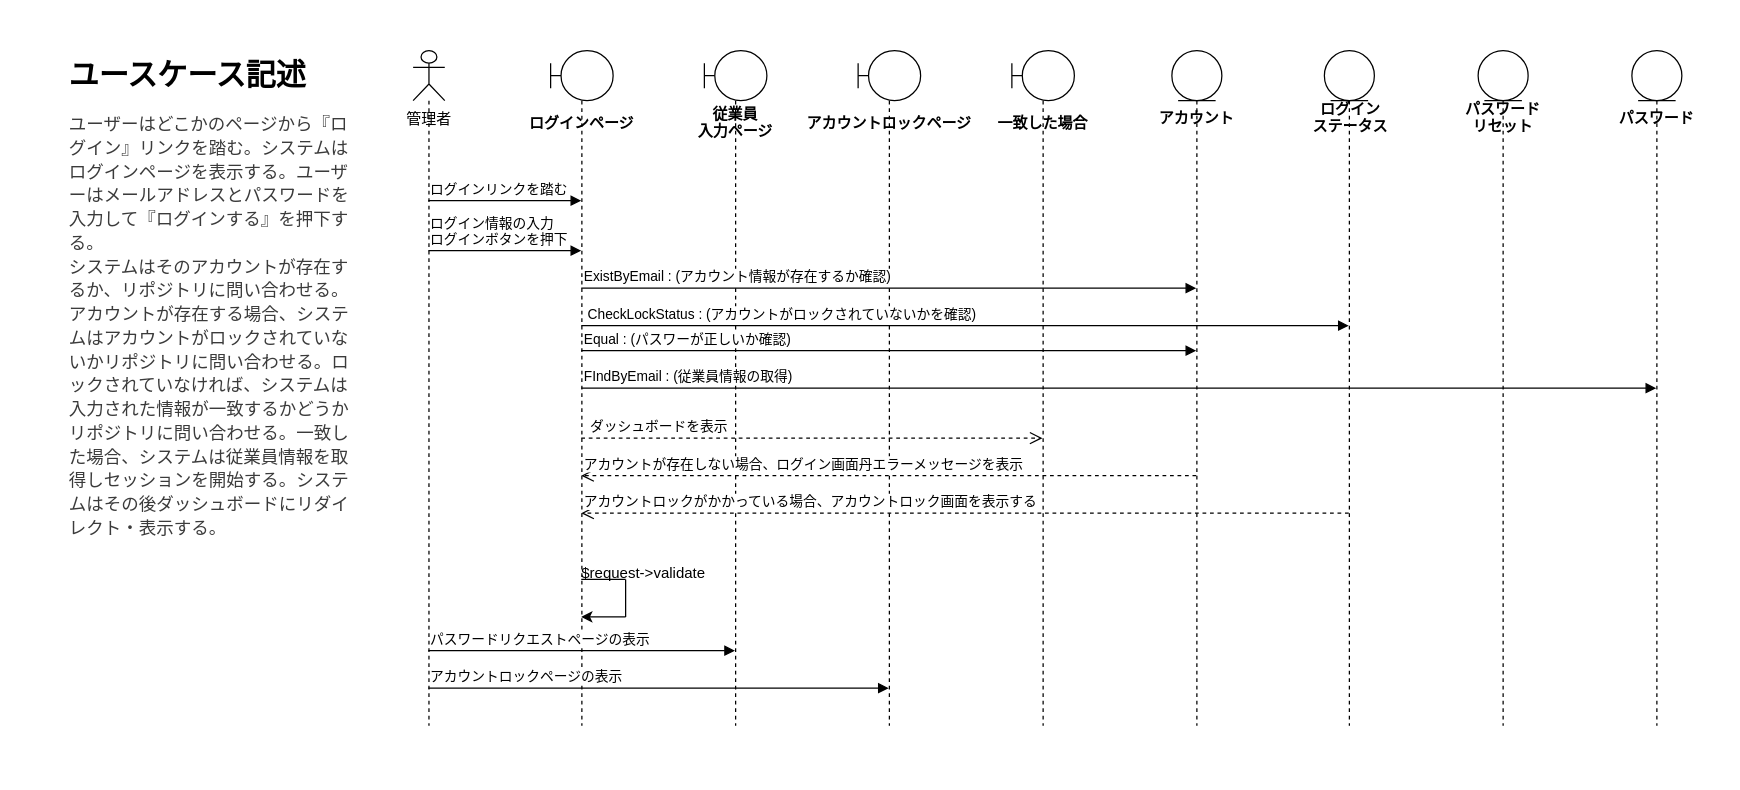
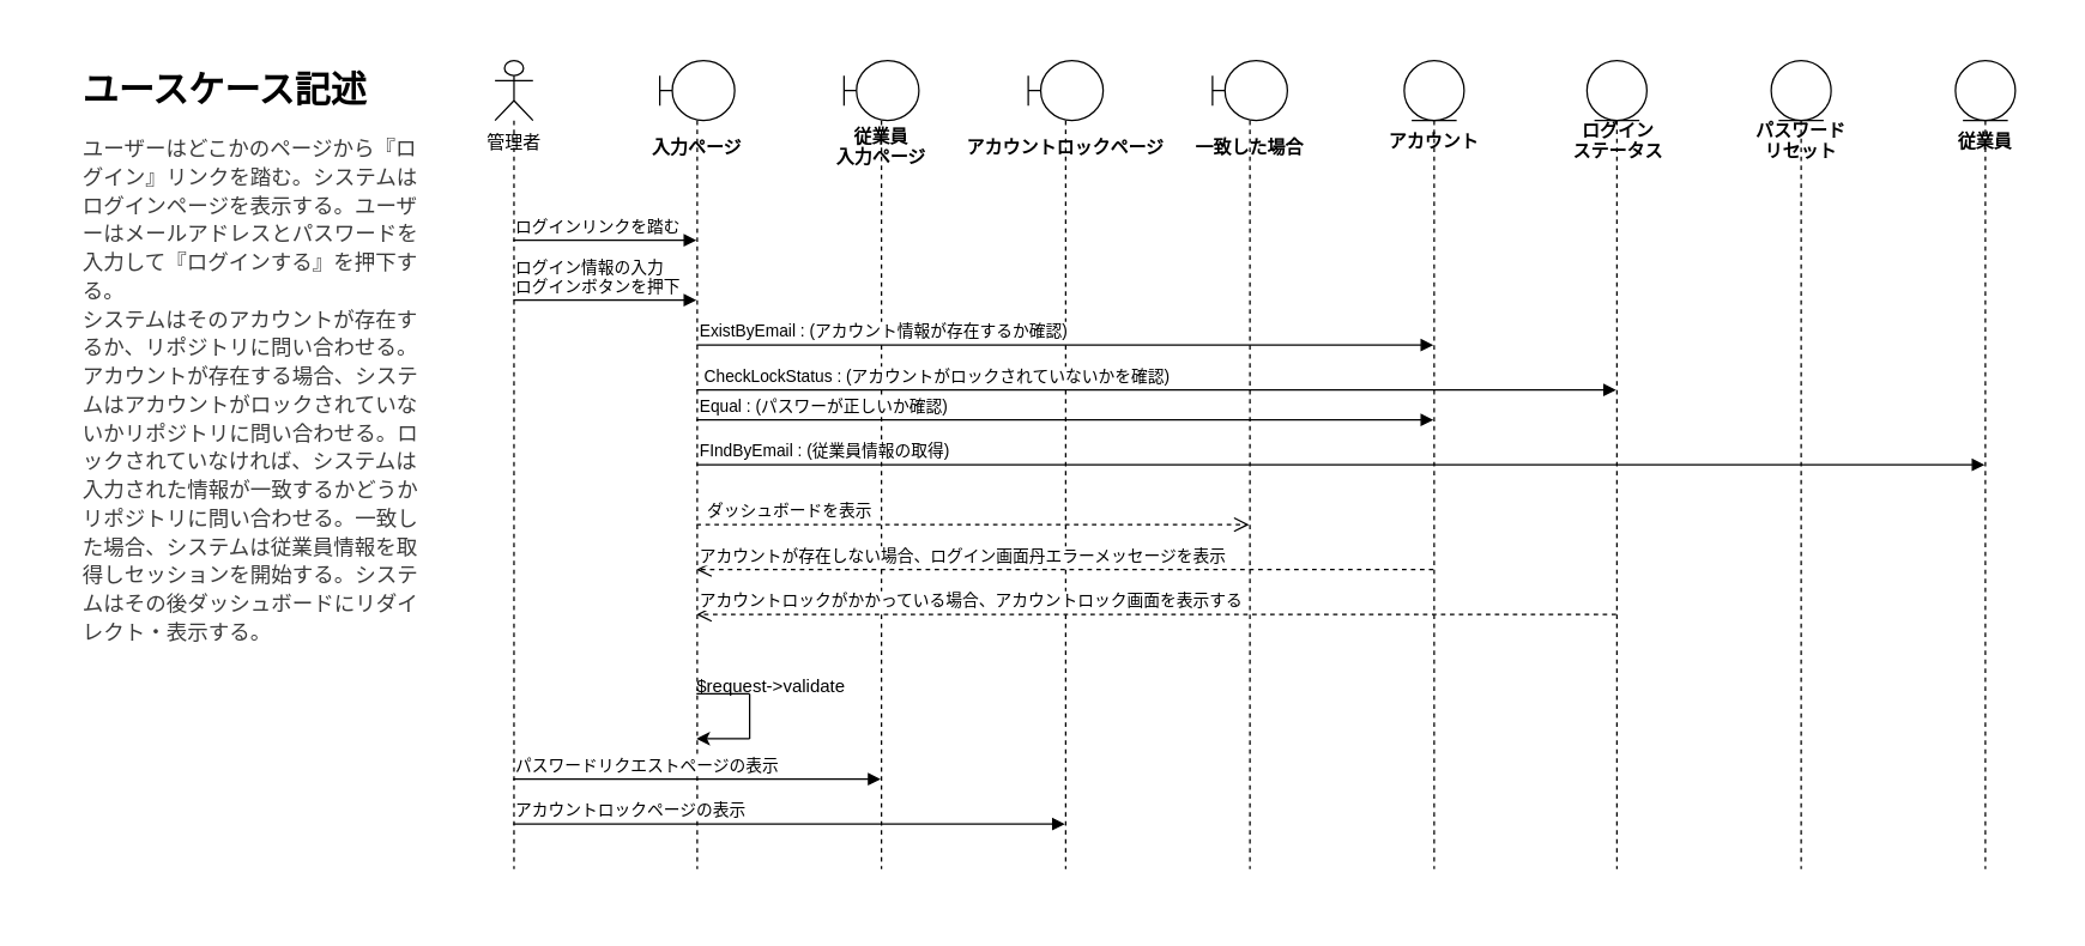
  <mxCell id="0" />
  <mxCell id="1" parent="0" />
  <mxCell id="2" value="" style="rounded=0;whiteSpace=wrap;html=1;strokeColor=none;" vertex="1" parent="1"><mxGeometry x="20" y="20" width="1350" height="590" as="geometry" /></mxCell>
  <mxCell id="3" value="&lt;h1&gt;ユースケース記述&lt;/h1&gt;&lt;div style=&quot;color: rgb(59, 59, 59); background-color: rgb(255, 255, 255); font-family: Consolas, &amp;quot;Courier New&amp;quot;, monospace; font-size: 14px; line-height: 19px;&quot;&gt;&lt;div&gt;ユーザーはどこかのページから『ログイン』リンクを踏む。システムはログインページを表示する。ユーザーはメールアドレスとパスワードを入力して『ログインする』を押下する。&lt;/div&gt;&lt;div&gt;システムはそのアカウントが存在するか、リポジトリに問い合わせる。アカウントが存在する場合、システムはアカウントがロックされていないかリポジトリに問い合わせる。ロックされていなければ、システムは入力された情報が一致するかどうかリポジトリに問い合わせる。一致した場合、システムは従業員情報を取得しセッションを開始する。システムはその後ダッシュボードにリダイレクト・表示する。&lt;/div&gt;&lt;/div&gt;" style="text;html=1;strokeColor=none;fillColor=none;spacing=5;spacingTop=-20;whiteSpace=wrap;overflow=hidden;rounded=0;" vertex="1" parent="1"><mxGeometry x="50" y="40" width="240" height="400" as="geometry" /></mxCell>
  <mxCell id="4" value="" style="shape=umlLifeline;participant=umlEntity;perimeter=lifelinePerimeter;whiteSpace=wrap;html=1;container=1;collapsible=0;recursiveResize=0;verticalAlign=top;spacingTop=36;outlineConnect=0;horizontal=1;" vertex="1" parent="1"><mxGeometry x="937" y="40" width="40" height="540" as="geometry" /></mxCell>
  <mxCell id="5" value="アカウント" style="text;align=center;fontStyle=1;verticalAlign=middle;spacingLeft=3;spacingRight=3;strokeColor=none;rotatable=0;points=[[0,0.5],[1,0.5]];portConstraint=eastwest;" vertex="1" parent="1"><mxGeometry x="917" y="80" width="80" height="26" as="geometry" /></mxCell>
  <mxCell id="6" value="" style="shape=umlLifeline;participant=umlEntity;perimeter=lifelinePerimeter;whiteSpace=wrap;html=1;container=1;collapsible=0;recursiveResize=0;verticalAlign=top;spacingTop=36;outlineConnect=0;horizontal=1;" vertex="1" parent="1"><mxGeometry x="1059" y="40" width="40" height="540" as="geometry" /></mxCell>
  <mxCell id="7" value="ログイン&#10;ステータス" style="text;align=center;fontStyle=1;verticalAlign=middle;spacingLeft=3;spacingRight=3;strokeColor=none;rotatable=0;points=[[0,0.5],[1,0.5]];portConstraint=eastwest;" vertex="1" parent="1"><mxGeometry x="1040" y="80" width="80" height="26" as="geometry" /></mxCell>
  <mxCell id="8" value="" style="shape=umlLifeline;participant=umlEntity;perimeter=lifelinePerimeter;whiteSpace=wrap;html=1;container=1;collapsible=0;recursiveResize=0;verticalAlign=top;spacingTop=36;outlineConnect=0;horizontal=1;" vertex="1" parent="1"><mxGeometry x="1182" y="40" width="40" height="540" as="geometry" /></mxCell>
  <mxCell id="9" value="パスワード&#10;リセット" style="text;align=center;fontStyle=1;verticalAlign=middle;spacingLeft=3;spacingRight=3;strokeColor=none;rotatable=0;points=[[0,0.5],[1,0.5]];portConstraint=eastwest;" vertex="1" parent="1"><mxGeometry x="1162" y="80" width="80" height="26" as="geometry" /></mxCell>
  <mxCell id="10" value="" style="shape=umlLifeline;participant=umlEntity;perimeter=lifelinePerimeter;whiteSpace=wrap;html=1;container=1;collapsible=0;recursiveResize=0;verticalAlign=top;spacingTop=36;outlineConnect=0;horizontal=1;" vertex="1" parent="1"><mxGeometry x="1305" y="40" width="40" height="540" as="geometry" /></mxCell>
- <mxCell id="11" value="パスワード" style="text;align=center;fontStyle=1;verticalAlign=middle;spacingLeft=3;spacingRight=3;strokeColor=none;rotatable=0;points=[[0,0.5],[1,0.5]];portConstraint=eastwest;" vertex="1" parent="1"><mxGeometry x="1285" y="80" width="80" height="26" as="geometry" /></mxCell>
+ <mxCell id="11" value="従業員" style="text;align=center;fontStyle=1;verticalAlign=middle;spacingLeft=3;spacingRight=3;strokeColor=none;rotatable=0;points=[[0,0.5],[1,0.5]];portConstraint=eastwest;" vertex="1" parent="1"><mxGeometry x="1285" y="80" width="80" height="26" as="geometry" /></mxCell>
  <mxCell id="12" value="" style="shape=umlLifeline;participant=umlActor;perimeter=lifelinePerimeter;whiteSpace=wrap;html=1;container=1;collapsible=0;recursiveResize=0;verticalAlign=top;spacingTop=36;outlineConnect=0;horizontal=1;" vertex="1" parent="1"><mxGeometry x="330" y="40" width="25.33" height="540" as="geometry" /></mxCell>
  <mxCell id="13" value="管理者" style="text;html=1;strokeColor=none;fillColor=none;align=center;verticalAlign=middle;whiteSpace=wrap;rounded=0;" vertex="1" parent="1"><mxGeometry x="312.67" y="80" width="60" height="30" as="geometry" /></mxCell>
  <mxCell id="14" value="" style="shape=umlLifeline;participant=umlBoundary;perimeter=lifelinePerimeter;whiteSpace=wrap;html=1;container=1;collapsible=0;recursiveResize=0;verticalAlign=top;spacingTop=36;outlineConnect=0;horizontal=1;" vertex="1" parent="1"><mxGeometry x="809" y="40" width="50" height="540" as="geometry" /></mxCell>
  <mxCell id="15" value="" style="shape=umlLifeline;participant=umlBoundary;perimeter=lifelinePerimeter;whiteSpace=wrap;html=1;container=1;collapsible=0;recursiveResize=0;verticalAlign=top;spacingTop=36;outlineConnect=0;horizontal=1;" vertex="1" parent="1"><mxGeometry x="686" y="40" width="50" height="540" as="geometry" /></mxCell>
  <mxCell id="16" value="" style="shape=umlLifeline;participant=umlBoundary;perimeter=lifelinePerimeter;whiteSpace=wrap;html=1;container=1;collapsible=0;recursiveResize=0;verticalAlign=top;spacingTop=36;outlineConnect=0;horizontal=1;" vertex="1" parent="1"><mxGeometry x="563" y="40" width="50" height="540" as="geometry" /></mxCell>
  <mxCell id="17" value="" style="shape=umlLifeline;participant=umlBoundary;perimeter=lifelinePerimeter;whiteSpace=wrap;html=1;container=1;collapsible=0;recursiveResize=0;verticalAlign=top;spacingTop=36;outlineConnect=0;horizontal=1;" vertex="1" parent="1"><mxGeometry x="440" y="40" width="50" height="540" as="geometry" /></mxCell>
- <mxCell id="18" value="ログインページ" style="text;align=center;fontStyle=1;verticalAlign=middle;spacingLeft=3;spacingRight=3;strokeColor=none;rotatable=0;points=[[0,0.5],[1,0.5]];portConstraint=eastwest;" vertex="1" parent="1"><mxGeometry x="425" y="84" width="80" height="26" as="geometry" /></mxCell>
+ <mxCell id="18" value="入力ページ" style="text;align=center;fontStyle=1;verticalAlign=middle;spacingLeft=3;spacingRight=3;strokeColor=none;rotatable=0;points=[[0,0.5],[1,0.5]];portConstraint=eastwest;" vertex="1" parent="1"><mxGeometry x="425" y="84" width="80" height="26" as="geometry" /></mxCell>
  <mxCell id="19" value="従業員&#10;入力ページ" style="text;align=center;fontStyle=1;verticalAlign=middle;spacingLeft=3;spacingRight=3;strokeColor=none;rotatable=0;points=[[0,0.5],[1,0.5]];portConstraint=eastwest;" vertex="1" parent="1"><mxGeometry x="548" y="84" width="80" height="26" as="geometry" /></mxCell>
  <mxCell id="20" value="アカウントロックページ" style="text;align=center;fontStyle=1;verticalAlign=middle;spacingLeft=3;spacingRight=3;strokeColor=none;rotatable=0;points=[[0,0.5],[1,0.5]];portConstraint=eastwest;" vertex="1" parent="1"><mxGeometry x="671" y="84" width="80" height="26" as="geometry" /></mxCell>
  <mxCell id="21" value="一致した場合" style="text;align=center;fontStyle=1;verticalAlign=middle;spacingLeft=3;spacingRight=3;strokeColor=none;rotatable=0;points=[[0,0.5],[1,0.5]];portConstraint=eastwest;" vertex="1" parent="1"><mxGeometry x="794" y="84" width="80" height="26" as="geometry" /></mxCell>
  <mxCell id="22" value="ログインリンクを踏む" style="html=1;verticalAlign=bottom;endArrow=block;align=left;" edge="1" parent="1" source="12" target="17"><mxGeometry x="-1" width="80" relative="1" as="geometry"><mxPoint x="345" y="140" as="sourcePoint" /><mxPoint x="425" y="140" as="targetPoint" /><Array as="points"><mxPoint x="440" y="160" /></Array><mxPoint as="offset" /></mxGeometry></mxCell>
  <mxCell id="23" value="ExistByEmail : (アカウント情報が存在するか確認)" style="html=1;verticalAlign=bottom;endArrow=block;align=left;" edge="1" parent="1" source="17" target="4"><mxGeometry x="-1" width="80" relative="1" as="geometry"><mxPoint x="504.995" y="210" as="sourcePoint" /><mxPoint x="627.02" y="210" as="targetPoint" /><Array as="points"><mxPoint x="610" y="230" /></Array><mxPoint as="offset" /></mxGeometry></mxCell>
  <mxCell id="24" value="&amp;nbsp;CheckLockStatus : (アカウントがロックされていないかを確認)" style="html=1;verticalAlign=bottom;endArrow=block;align=left;" edge="1" parent="1" source="17" target="6"><mxGeometry x="-1" width="80" relative="1" as="geometry"><mxPoint x="474.81" y="220" as="sourcePoint" /><mxPoint x="966.5" y="220" as="targetPoint" /><Array as="points"><mxPoint x="610" y="260" /></Array><mxPoint as="offset" /></mxGeometry></mxCell>
  <mxCell id="25" value="ログイン情報の入力&lt;br&gt;ログインボタンを押下" style="html=1;verticalAlign=bottom;endArrow=block;align=left;" edge="1" parent="1" source="12" target="17"><mxGeometry x="-1" width="80" relative="1" as="geometry"><mxPoint x="343.995" y="190" as="sourcePoint" /><mxPoint x="466.02" y="190" as="targetPoint" /><Array as="points"><mxPoint x="442" y="200" /></Array><mxPoint as="offset" /></mxGeometry></mxCell>
  <mxCell id="26" value="FIndByEmail : (従業員情報の取得)" style="html=1;verticalAlign=bottom;endArrow=block;align=left;" edge="1" parent="1" source="17" target="10"><mxGeometry x="-1" width="80" relative="1" as="geometry"><mxPoint x="485.31" y="380" as="sourcePoint" /><mxPoint x="1099" y="380" as="targetPoint" /><Array as="points"><mxPoint x="640" y="310" /></Array><mxPoint as="offset" /></mxGeometry></mxCell>
  <mxCell id="27" value="ダッシュボードを表示" style="html=1;verticalAlign=bottom;endArrow=open;dashed=1;endSize=8;align=left;" edge="1" parent="1" source="17" target="14"><mxGeometry x="-0.972" relative="1" as="geometry"><mxPoint x="680" y="380" as="sourcePoint" /><mxPoint x="600" y="380" as="targetPoint" /><Array as="points"><mxPoint x="660" y="350" /></Array><mxPoint as="offset" /></mxGeometry></mxCell>
  <mxCell id="28" value="アカウントが存在しない場合、ログイン画面丹エラーメッセージを表示" style="html=1;verticalAlign=bottom;endArrow=open;dashed=1;endSize=8;align=left;" edge="1" parent="1" source="4" target="17"><mxGeometry x="0.999" relative="1" as="geometry"><mxPoint x="910" y="290" as="sourcePoint" /><mxPoint x="830" y="290" as="targetPoint" /><Array as="points"><mxPoint x="740" y="380" /></Array><mxPoint as="offset" /></mxGeometry></mxCell>
  <mxCell id="29" value="アカウントロックがかかっている場合、アカウントロック画面を表示する" style="html=1;verticalAlign=bottom;endArrow=open;dashed=1;endSize=8;align=left;" edge="1" parent="1" source="6" target="17"><mxGeometry x="0.999" relative="1" as="geometry"><mxPoint x="966.5" y="390" as="sourcePoint" /><mxPoint x="474.667" y="390" as="targetPoint" /><Array as="points"><mxPoint x="750" y="410" /></Array><mxPoint as="offset" /></mxGeometry></mxCell>
  <mxCell id="30" value="" style="group" vertex="1" connectable="0" parent="1"><mxGeometry x="463" y="443" width="127" height="50" as="geometry" /></mxCell>
  <mxCell id="31" value="" style="group" vertex="1" connectable="0" parent="30"><mxGeometry x="37" y="20" height="30" as="geometry" /></mxCell>
  <mxCell id="32" value="" style="endArrow=none;html=1;" edge="1" parent="31" source="17"><mxGeometry width="50" height="50" relative="1" as="geometry"><mxPoint x="-30" y="50" as="sourcePoint" /><mxPoint as="targetPoint" /></mxGeometry></mxCell>
  <mxCell id="33" value="" style="endArrow=none;html=1;" edge="1" parent="31"><mxGeometry width="50" height="50" relative="1" as="geometry"><mxPoint y="30" as="sourcePoint" /><mxPoint as="targetPoint" /></mxGeometry></mxCell>
  <mxCell id="34" value="" style="endArrow=classic;html=1;" edge="1" parent="31" target="17"><mxGeometry width="50" height="50" relative="1" as="geometry"><mxPoint y="30" as="sourcePoint" /><mxPoint x="10" as="targetPoint" /></mxGeometry></mxCell>
  <mxCell id="35" value="$request-&amp;gt;validate" style="text;html=1;strokeColor=none;fillColor=none;align=left;verticalAlign=middle;whiteSpace=wrap;rounded=0;" vertex="1" parent="30"><mxGeometry width="127" height="30" as="geometry" /></mxCell>
  <mxCell id="36" value="パスワードリクエストページの表示" style="html=1;verticalAlign=bottom;endArrow=block;align=left;" edge="1" parent="1" source="12" target="16"><mxGeometry x="-1" width="80" relative="1" as="geometry"><mxPoint x="355.332" y="520" as="sourcePoint" /><mxPoint x="477.72" y="520" as="targetPoint" /><Array as="points"><mxPoint x="455.22" y="520" /></Array><mxPoint as="offset" /></mxGeometry></mxCell>
  <mxCell id="37" value="アカウントロックページの表示" style="html=1;verticalAlign=bottom;endArrow=block;align=left;" edge="1" parent="1" source="12" target="15"><mxGeometry x="-1" width="80" relative="1" as="geometry"><mxPoint x="344.612" y="550" as="sourcePoint" /><mxPoint x="590" y="550" as="targetPoint" /><Array as="points"><mxPoint x="457.72" y="550" /></Array><mxPoint as="offset" /></mxGeometry></mxCell>
  <mxCell id="38" value="Equal : (パスワーが正しいか確認)" style="html=1;verticalAlign=bottom;endArrow=block;align=left;" edge="1" parent="1" source="17" target="4"><mxGeometry x="-1" width="80" relative="1" as="geometry"><mxPoint x="474.894" y="270" as="sourcePoint" /><mxPoint x="1088.5" y="270" as="targetPoint" /><Array as="points"><mxPoint x="630" y="280" /></Array><mxPoint as="offset" /></mxGeometry></mxCell>
